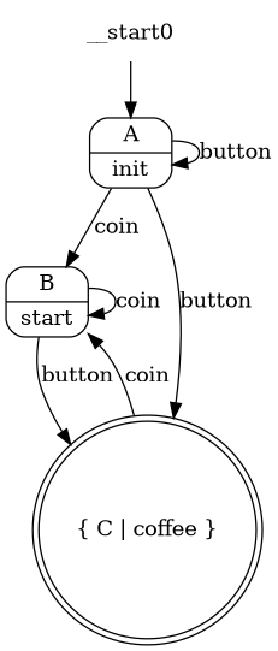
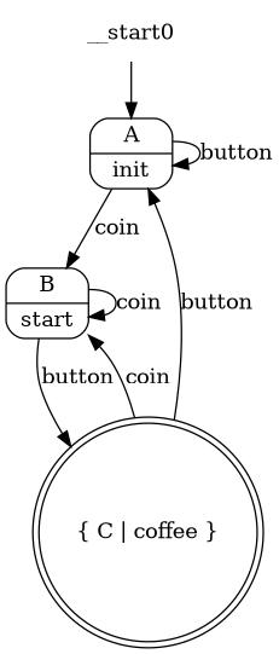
  digraph {
    node [shape=record style=rounded]
    __start0 [shape=none style=""]
    n2 [label="{ A | init }"]
    n3 [label="{ B | start }"]
    n4 [label="{ C | coffee }" shape=doublecircle]
    __start0 -> n2
    n2 -> n2 [label=button]
    n2 -> n3 [label=coin]
    n3 -> n3 [label=coin]
    n3 -> n4 [label=button]
-   n2 -> n4 [label=button]
+   n4 -> n2 [label=button]
    n4 -> n3 [label=coin]
  }
